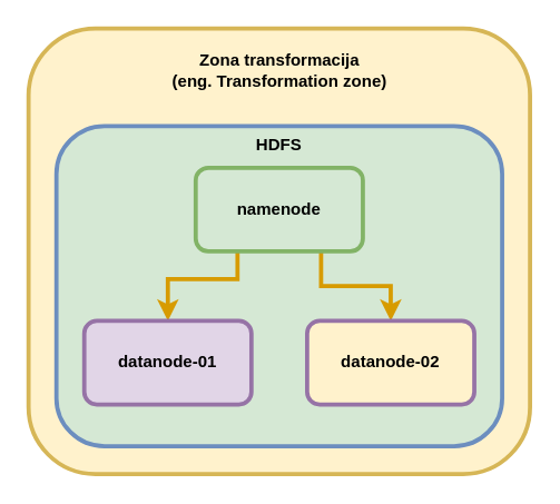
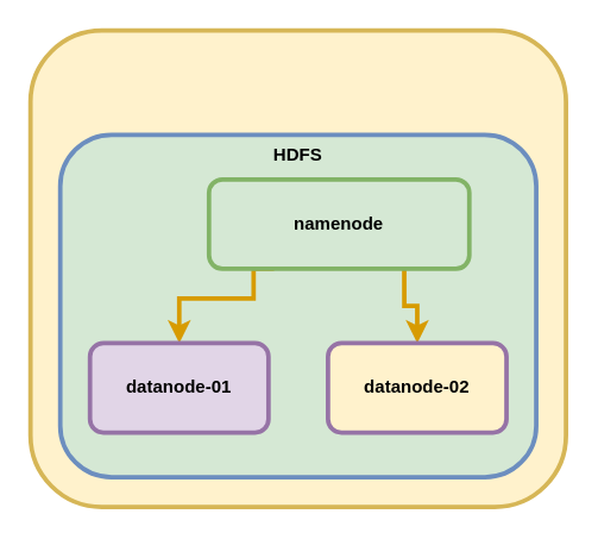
  <mxCell id="0" />
  <mxCell id="1" parent="0" />
  <mxCell id="2" value="" style="rounded=1;whiteSpace=wrap;html=1;strokeWidth=3;fillColor=#fff2cc;strokeColor=#d6b656;" vertex="1" parent="1"><mxGeometry x="20" y="20" width="360" height="320" as="geometry" /></mxCell>
- <mxCell id="3" value="&lt;b&gt;Zona transformacija&lt;br&gt;(eng. Transformation zone)&lt;/b&gt;" style="text;html=1;align=center;verticalAlign=middle;resizable=0;points=[];autosize=1;strokeColor=none;fillColor=none;" vertex="1" parent="1"><mxGeometry x="110" y="30" width="180" height="40" as="geometry" /></mxCell>
  <mxCell id="4" value="&lt;b&gt;HDFS&lt;/b&gt;" style="rounded=1;whiteSpace=wrap;html=1;verticalAlign=top;strokeWidth=3;fillColor=#d5e8d4;strokeColor=#6c8ebf;" vertex="1" parent="1"><mxGeometry x="40" y="90" width="320" height="230" as="geometry" /></mxCell>
  <mxCell id="5" style="edgeStyle=orthogonalEdgeStyle;rounded=0;orthogonalLoop=1;jettySize=auto;html=1;exitX=0.25;exitY=1;exitDx=0;exitDy=0;fontStyle=1;strokeWidth=3;fillColor=#ffe6cc;strokeColor=#d79b00;" edge="1" parent="1" source="7" target="8"><mxGeometry relative="1" as="geometry"><Array as="points"><mxPoint x="170" y="200" /><mxPoint x="120" y="200" /></Array></mxGeometry></mxCell>
  <mxCell id="6" style="edgeStyle=orthogonalEdgeStyle;rounded=0;orthogonalLoop=1;jettySize=auto;html=1;exitX=0.75;exitY=1;exitDx=0;exitDy=0;entryX=0.5;entryY=0;entryDx=0;entryDy=0;strokeWidth=3;fillColor=#ffe6cc;strokeColor=#d79b00;" edge="1" parent="1" source="7" target="9"><mxGeometry relative="1" as="geometry" /></mxCell>
- <mxCell id="7" value="namenode" style="rounded=1;whiteSpace=wrap;html=1;fontStyle=1;strokeWidth=3;fillColor=#d5e8d4;strokeColor=#82b366;" vertex="1" parent="1"><mxGeometry x="140" y="120" width="120" height="60" as="geometry" /></mxCell>
+ <mxCell id="7" value="namenode" style="rounded=1;whiteSpace=wrap;html=1;fontStyle=1;strokeWidth=3;fillColor=#d5e8d4;strokeColor=#82b366;" vertex="1" parent="1"><mxGeometry x="140" y="120" width="175" height="60" as="geometry" /></mxCell>
  <mxCell id="8" value="&lt;span style=&quot;color: rgba(0, 0, 0, 0); font-family: monospace; font-size: 0px; font-weight: 400; text-align: start;&quot;&gt;%3CmxGraphModel%3E%3Croot%3E%3CmxCell%20id%3D%220%22%2F%3E%3CmxCell%20id%3D%221%22%20parent%3D%220%22%2F%3E%3CmxCell%20id%3D%222%22%20value%3D%22%22%20style%3D%22group%22%20vertex%3D%221%22%20connectable%3D%220%22%20parent%3D%221%22%3E%3CmxGeometry%20x%3D%22120%22%20y%3D%22120%22%20width%3D%22360%22%20height%3D%22320%22%20as%3D%22geometry%22%2F%3E%3C%2FmxCell%3E%3CmxCell%20id%3D%223%22%20value%3D%22%22%20style%3D%22rounded%3D1%3BwhiteSpace%3Dwrap%3Bhtml%3D1%3BstrokeWidth%3D3%3BfillColor%3D%23f8cecc%3BstrokeColor%3D%23b85450%3B%22%20vertex%3D%221%22%20parent%3D%222%22%3E%3CmxGeometry%20width%3D%22360%22%20height%3D%22320%22%20as%3D%22geometry%22%2F%3E%3C%2FmxCell%3E%3CmxCell%20id%3D%224%22%20value%3D%22%26lt%3Bb%26gt%3BSirova%20zona%26lt%3Bbr%26gt%3B(eng.%20Raw%20zone)%26lt%3B%2Fb%26gt%3B%22%20style%3D%22text%3Bhtml%3D1%3Balign%3Dcenter%3BverticalAlign%3Dmiddle%3Bresizable%3D0%3Bpoints%3D%5B%5D%3Bautosize%3D1%3BstrokeColor%3Dnone%3BfillColor%3Dnone%3B%22%20vertex%3D%221%22%20parent%3D%222%22%3E%3CmxGeometry%20x%3D%22125%22%20y%3D%2210%22%20width%3D%22110%22%20height%3D%2240%22%20as%3D%22geometry%22%2F%3E%3C%2FmxCell%3E%3CmxCell%20id%3D%225%22%20value%3D%22%26lt%3Bb%26gt%3BHDFS%26lt%3B%2Fb%26gt%3B%22%20style%3D%22rounded%3D1%3BwhiteSpace%3Dwrap%3Bhtml%3D1%3BverticalAlign%3Dtop%3BstrokeWidth%3D3%3BfillColor%3D%23dae8fc%3BstrokeColor%3D%236c8ebf%3B%22%20vertex%3D%221%22%20parent%3D%222%22%3E%3CmxGeometry%20x%3D%2220%22%20y%3D%2270%22%20width%3D%22320%22%20height%3D%22230%22%20as%3D%22geometry%22%2F%3E%3C%2FmxCell%3E%3CmxCell%20id%3D%226%22%20value%3D%22namenode%22%20style%3D%22rounded%3D1%3BwhiteSpace%3Dwrap%3Bhtml%3D1%3BfontStyle%3D1%3BstrokeWidth%3D3%3BfillColor%3D%23d5e8d4%3BstrokeColor%3D%2382b366%3B%22%20vertex%3D%221%22%20parent%3D%222%22%3E%3CmxGeometry%20x%3D%22120%22%20y%3D%22100%22%20width%3D%22120%22%20height%3D%2260%22%20as%3D%22geometry%22%2F%3E%3C%2FmxCell%3E%3CmxCell%20id%3D%227%22%20value%3D%22datanode-01%22%20style%3D%22rounded%3D1%3BwhiteSpace%3Dwrap%3Bhtml%3D1%3BfontStyle%3D1%3BstrokeWidth%3D3%3BfillColor%3D%23e1d5e7%3BstrokeColor%3D%239673a6%3B%22%20vertex%3D%221%22%20parent%3D%222%22%3E%3CmxGeometry%20x%3D%2240%22%20y%3D%22210%22%20width%3D%22120%22%20height%3D%2260%22%20as%3D%22geometry%22%2F%3E%3C%2FmxCell%3E%3CmxCell%20id%3D%228%22%20style%3D%22edgeStyle%3DorthogonalEdgeStyle%3Brounded%3D0%3BorthogonalLoop%3D1%3BjettySize%3Dauto%3Bhtml%3D1%3BexitX%3D0.25%3BexitY%3D1%3BexitDx%3D0%3BexitDy%3D0%3BfontStyle%3D1%3BstrokeWidth%3D3%3BfillColor%3D%23ffe6cc%3BstrokeColor%3D%23d79b00%3B%22%20edge%3D%221%22%20parent%3D%222%22%20source%3D%226%22%20target%3D%227%22%3E%3CmxGeometry%20relative%3D%221%22%20as%3D%22geometry%22%3E%3CArray%20as%3D%22points%22%3E%3CmxPoint%20x%3D%22150%22%20y%3D%22180%22%2F%3E%3CmxPoint%20x%3D%22100%22%20y%3D%22180%22%2F%3E%3C%2FArray%3E%3C%2FmxGeometry%3E%3C%2FmxCell%3E%3CmxCell%20id%3D%229%22%20value%3D%22datanode-02%22%20style%3D%22rounded%3D1%3BwhiteSpace%3Dwrap%3Bhtml%3D1%3BfontStyle%3D1%3BstrokeWidth%3D3%3BfillColor%3D%23e1d5e7%3BstrokeColor%3D%239673a6%3B%22%20vertex%3D%221%22%20parent%3D%222%22%3E%3CmxGeometry%20x%3D%22200%22%20y%3D%22210%22%20width%3D%22120%22%20height%3D%2260%22%20as%3D%22geometry%22%2F%3E%3C%2FmxCell%3E%3CmxCell%20id%3D%2210%22%20style%3D%22edgeStyle%3DorthogonalEdgeStyle%3Brounded%3D0%3BorthogonalLoop%3D1%3BjettySize%3Dauto%3Bhtml%3D1%3BexitX%3D0.75%3BexitY%3D1%3BexitDx%3D0%3BexitDy%3D0%3BentryX%3D0.5%3BentryY%3D0%3BentryDx%3D0%3BentryDy%3D0%3BstrokeWidth%3D3%3BfillColor%3D%23ffe6cc%3BstrokeColor%3D%23d79b00%3B%22%20edge%3D%221%22%20parent%3D%222%22%20source%3D%226%22%20target%3D%229%22%3E%3CmxGeometry%20relative%3D%221%22%20as%3D%22geometry%22%2F%3E%3C%2FmxCell%3E%3C%2Froot%3E%3C%2FmxGraphModel%3E&lt;/span&gt;datanode-01" style="rounded=1;whiteSpace=wrap;html=1;fontStyle=1;strokeWidth=3;fillColor=#e1d5e7;strokeColor=#9673a6;" vertex="1" parent="1"><mxGeometry x="60" y="230" width="120" height="60" as="geometry" /></mxCell>
  <mxCell id="9" value="datanode-02" style="rounded=1;whiteSpace=wrap;html=1;fontStyle=1;strokeWidth=3;fillColor=#fff2cc;strokeColor=#9673a6;" vertex="1" parent="1"><mxGeometry x="220" y="230" width="120" height="60" as="geometry" /></mxCell>
